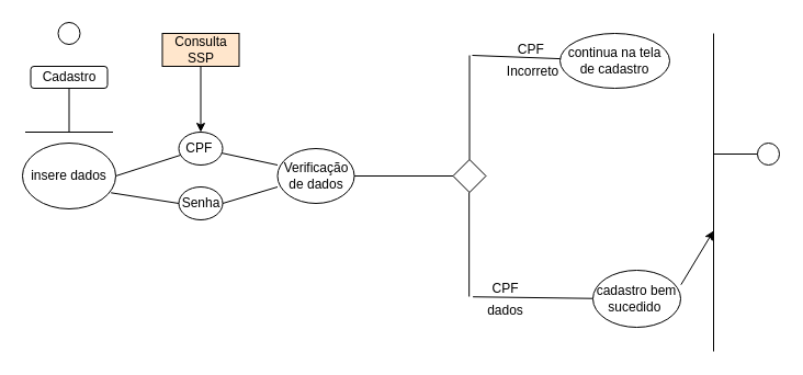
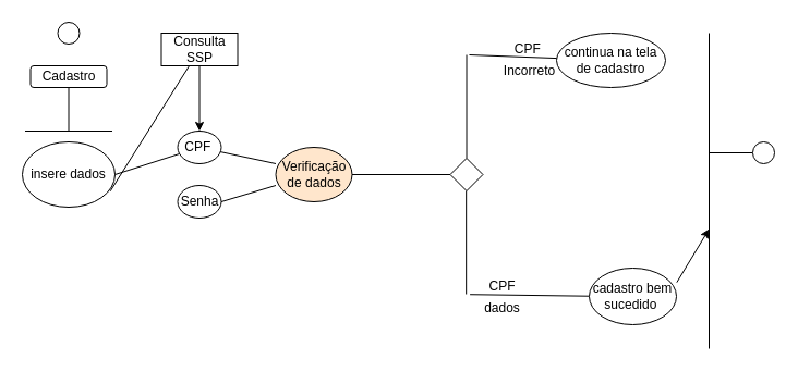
  <mxCell id="0" />
  <mxCell id="1" parent="0" />
  <mxCell id="2" value="" style="ellipse;whiteSpace=wrap;html=1;aspect=fixed;" vertex="1" parent="1"><mxGeometry x="52.5" y="20" width="20" height="20" as="geometry" /></mxCell>
  <mxCell id="3" value="Cadastro" style="rounded=1;whiteSpace=wrap;html=1;" vertex="1" parent="1"><mxGeometry x="27.5" y="60" width="70" height="20" as="geometry" /></mxCell>
  <mxCell id="4" value="" style="endArrow=none;html=1;rounded=0;" edge="1" parent="1"><mxGeometry width="50" height="50" relative="1" as="geometry"><mxPoint x="22.5" y="120" as="sourcePoint" /><mxPoint x="102.5" y="120" as="targetPoint" /></mxGeometry></mxCell>
  <mxCell id="5" value="insere dados" style="ellipse;whiteSpace=wrap;html=1;" vertex="1" parent="1"><mxGeometry x="20" y="130" width="85" height="60" as="geometry" /></mxCell>
  <mxCell id="6" value="" style="endArrow=none;html=1;rounded=0;entryX=0.5;entryY=1;entryDx=0;entryDy=0;" edge="1" parent="1" target="3"><mxGeometry width="50" height="50" relative="1" as="geometry"><mxPoint x="62.5" y="120" as="sourcePoint" /><mxPoint x="72.5" y="100" as="targetPoint" /></mxGeometry></mxCell>
  <mxCell id="7" value="CPF&amp;nbsp;" style="ellipse;whiteSpace=wrap;html=1;" vertex="1" parent="1"><mxGeometry x="162.5" y="120" width="40" height="30" as="geometry" /></mxCell>
  <mxCell id="8" value="Senha" style="ellipse;whiteSpace=wrap;html=1;" vertex="1" parent="1"><mxGeometry x="162.5" y="170" width="40" height="30" as="geometry" /></mxCell>
- <mxCell id="9" value="Consulta SSP" style="rounded=0;whiteSpace=wrap;html=1;fillColor=#ffe6cc;" vertex="1" parent="1"><mxGeometry x="147.5" y="30" width="70" height="30" as="geometry" /></mxCell>
+ <mxCell id="9" value="Consulta SSP" style="rounded=0;whiteSpace=wrap;html=1;" vertex="1" parent="1"><mxGeometry x="147.5" y="30" width="70" height="30" as="geometry" /></mxCell>
  <mxCell id="10" value="" style="endArrow=none;html=1;rounded=0;exitX=1;exitY=0.5;exitDx=0;exitDy=0;" edge="1" parent="1" source="5" target="7"><mxGeometry width="50" height="50" relative="1" as="geometry"><mxPoint x="272.5" y="170" as="sourcePoint" /><mxPoint x="322.5" y="120" as="targetPoint" /></mxGeometry></mxCell>
- <mxCell id="11" value="" style="endArrow=none;html=1;rounded=0;exitX=0.949;exitY=0.755;exitDx=0;exitDy=0;exitPerimeter=0;entryX=0;entryY=0.5;entryDx=0;entryDy=0;" edge="1" parent="1" source="5" target="8"><mxGeometry width="50" height="50" relative="1" as="geometry"><mxPoint x="110.5" y="153" as="sourcePoint" /><mxPoint x="172.5" y="162" as="targetPoint" /></mxGeometry></mxCell>
+ <mxCell id="11" value="" style="endArrow=none;html=1;rounded=0;exitX=0.949;exitY=0.755;exitDx=0;exitDy=0;exitPerimeter=0;" edge="1" parent="1" source="5" target="9"><mxGeometry width="50" height="50" relative="1" as="geometry"><mxPoint x="110.5" y="153" as="sourcePoint" /><mxPoint x="172.5" y="162" as="targetPoint" /></mxGeometry></mxCell>
  <mxCell id="12" value="" style="endArrow=classic;html=1;rounded=0;" edge="1" parent="1" source="9" target="7"><mxGeometry width="50" height="50" relative="1" as="geometry"><mxPoint x="272.5" y="170" as="sourcePoint" /><mxPoint x="322.5" y="120" as="targetPoint" /></mxGeometry></mxCell>
  <mxCell id="13" value="" style="endArrow=none;html=1;rounded=0;" edge="1" parent="1" source="7"><mxGeometry width="50" height="50" relative="1" as="geometry"><mxPoint x="272.5" y="170" as="sourcePoint" /><mxPoint x="252.5" y="150" as="targetPoint" /></mxGeometry></mxCell>
  <mxCell id="14" value="" style="endArrow=none;html=1;rounded=0;exitX=1;exitY=0.5;exitDx=0;exitDy=0;" edge="1" parent="1" source="8"><mxGeometry width="50" height="50" relative="1" as="geometry"><mxPoint x="272.5" y="170" as="sourcePoint" /><mxPoint x="252.5" y="170" as="targetPoint" /></mxGeometry></mxCell>
- <mxCell id="15" value="Verificação de dados" style="ellipse;whiteSpace=wrap;html=1;" vertex="1" parent="1"><mxGeometry x="252.5" y="135" width="70" height="50" as="geometry" /></mxCell>
+ <mxCell id="15" value="Verificação de dados" style="ellipse;whiteSpace=wrap;html=1;fillColor=#ffe6cc;" vertex="1" parent="1"><mxGeometry x="252.5" y="135" width="70" height="50" as="geometry" /></mxCell>
  <mxCell id="16" value="" style="rhombus;whiteSpace=wrap;html=1;" vertex="1" parent="1"><mxGeometry x="412.5" y="145" width="30" height="30" as="geometry" /></mxCell>
  <mxCell id="17" value="" style="endArrow=none;html=1;rounded=0;entryX=0;entryY=0.5;entryDx=0;entryDy=0;exitX=1;exitY=0.5;exitDx=0;exitDy=0;" edge="1" parent="1" source="15" target="16"><mxGeometry width="50" height="50" relative="1" as="geometry"><mxPoint x="272.5" y="170" as="sourcePoint" /><mxPoint x="322.5" y="120" as="targetPoint" /></mxGeometry></mxCell>
  <mxCell id="18" value="" style="endArrow=none;html=1;rounded=0;exitX=0.5;exitY=0;exitDx=0;exitDy=0;" edge="1" parent="1" source="16"><mxGeometry width="50" height="50" relative="1" as="geometry"><mxPoint x="272.5" y="170" as="sourcePoint" /><mxPoint x="427.5" y="50" as="targetPoint" /></mxGeometry></mxCell>
  <mxCell id="19" value="" style="endArrow=none;html=1;rounded=0;exitX=0.5;exitY=0;exitDx=0;exitDy=0;" edge="1" parent="1"><mxGeometry width="50" height="50" relative="1" as="geometry"><mxPoint x="427.16" y="270" as="sourcePoint" /><mxPoint x="427.16" y="175" as="targetPoint" /></mxGeometry></mxCell>
  <mxCell id="20" value="continua na tela de cadastro" style="ellipse;whiteSpace=wrap;html=1;" vertex="1" parent="1"><mxGeometry x="510" y="30" width="100" height="50" as="geometry" /></mxCell>
  <mxCell id="21" value="" style="endArrow=none;html=1;rounded=0;" edge="1" parent="1" target="20"><mxGeometry width="50" height="50" relative="1" as="geometry"><mxPoint x="430" y="50" as="sourcePoint" /><mxPoint x="450" y="150" as="targetPoint" /><Array as="points"><mxPoint x="430" y="50" /></Array></mxGeometry></mxCell>
  <mxCell id="22" value="CPF&amp;nbsp;&lt;br&gt;" style="text;html=1;align=center;verticalAlign=middle;resizable=0;points=[];autosize=1;strokeColor=none;fillColor=none;" vertex="1" parent="1"><mxGeometry x="460" y="30" width="50" height="30" as="geometry" /></mxCell>
  <mxCell id="23" value="Incorreto" style="text;html=1;align=center;verticalAlign=middle;resizable=0;points=[];autosize=1;strokeColor=none;fillColor=none;" vertex="1" parent="1"><mxGeometry x="450" y="50" width="70" height="30" as="geometry" /></mxCell>
  <mxCell id="24" value="CPF" style="text;html=1;align=center;verticalAlign=middle;resizable=0;points=[];autosize=1;strokeColor=none;fillColor=none;" vertex="1" parent="1"><mxGeometry x="435" y="248" width="50" height="30" as="geometry" /></mxCell>
  <mxCell id="25" value="dados&lt;br&gt;" style="text;html=1;align=center;verticalAlign=middle;resizable=0;points=[];autosize=1;strokeColor=none;fillColor=none;" vertex="1" parent="1"><mxGeometry x="430" y="268" width="60" height="30" as="geometry" /></mxCell>
  <mxCell id="26" value="" style="endArrow=none;html=1;rounded=0;exitX=0.01;exitY=0.074;exitDx=0;exitDy=0;exitPerimeter=0;" edge="1" parent="1" source="25" target="27"><mxGeometry width="50" height="50" relative="1" as="geometry"><mxPoint x="431" y="270" as="sourcePoint" /><mxPoint x="580" y="270" as="targetPoint" /></mxGeometry></mxCell>
  <mxCell id="27" value="cadastro bem sucedido&amp;nbsp;" style="ellipse;whiteSpace=wrap;html=1;" vertex="1" parent="1"><mxGeometry x="540" y="246" width="80" height="52" as="geometry" /></mxCell>
  <mxCell id="28" value="" style="endArrow=none;html=1;rounded=0;" edge="1" parent="1"><mxGeometry width="50" height="50" relative="1" as="geometry"><mxPoint x="650" y="320" as="sourcePoint" /><mxPoint x="650" y="30" as="targetPoint" /></mxGeometry></mxCell>
  <mxCell id="29" value="" style="endArrow=none;html=1;rounded=0;" edge="1" parent="1"><mxGeometry width="50" height="50" relative="1" as="geometry"><mxPoint x="650" y="140" as="sourcePoint" /><mxPoint x="690" y="140" as="targetPoint" /></mxGeometry></mxCell>
  <mxCell id="30" value="" style="ellipse;whiteSpace=wrap;html=1;aspect=fixed;" vertex="1" parent="1"><mxGeometry x="690" y="130" width="20" height="20" as="geometry" /></mxCell>
  <mxCell id="31" value="" style="endArrow=classic;html=1;rounded=0;exitX=1.004;exitY=0.253;exitDx=0;exitDy=0;exitPerimeter=0;" edge="1" parent="1" source="27"><mxGeometry width="50" height="50" relative="1" as="geometry"><mxPoint x="320" y="140" as="sourcePoint" /><mxPoint x="650" y="210" as="targetPoint" /></mxGeometry></mxCell>
